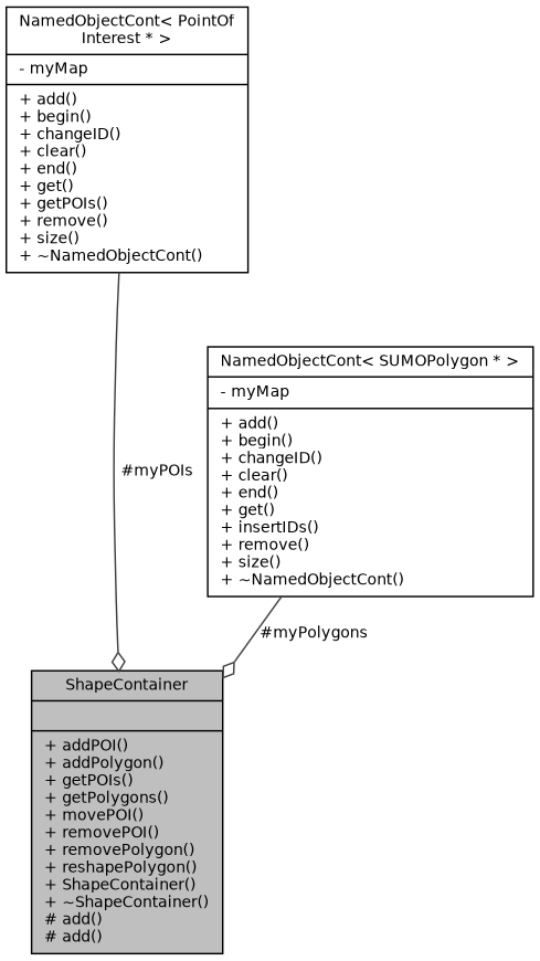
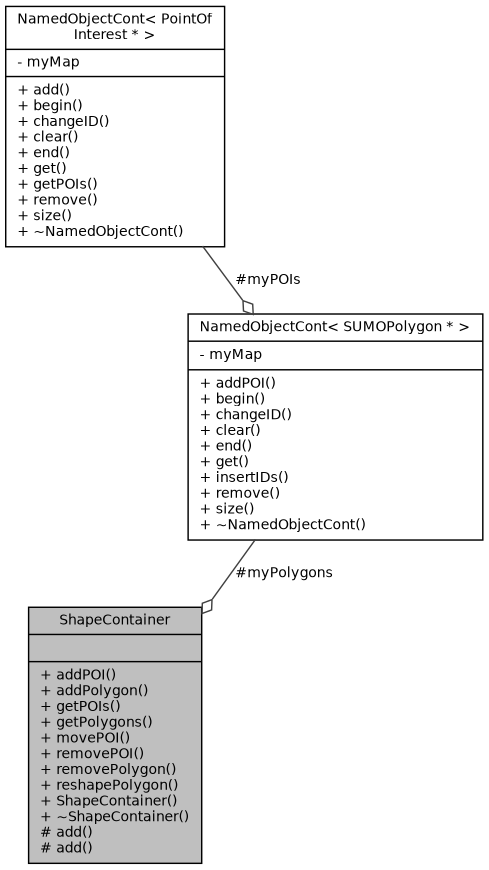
  digraph {
    node [color=black fillcolor=white fontname=Helvetica fontsize=10 shape=record style=filled]
    edge [arrowhead=odiamond color=grey25 fontname=Helvetica fontsize=10 labelfontname=Helvetica labelfontsize=10 style=solid]
    n1 [fillcolor=grey75 fontcolor=black height=0.2 label="{ShapeContainer\n||+ addPOI()\l+ addPolygon()\l+ getPOIs()\l+ getPolygons()\l+ movePOI()\l+ removePOI()\l+ removePolygon()\l+ reshapePolygon()\l+ ShapeContainer()\l+ ~ShapeContainer()\l# add()\l# add()\l}" width=0.4]
    n2 [height=0.2 label="{NamedObjectCont\< PointOf\lInterest * \>\n|- myMap\l|+ add()\l+ begin()\l+ changeID()\l+ clear()\l+ end()\l+ get()\l+ getPOIs()\l+ remove()\l+ size()\l+ ~NamedObjectCont()\l}" width=0.4]
-   n3 [height=0.2 label="{NamedObjectCont\< SUMOPolygon * \>\n|- myMap\l|+ add()\l+ begin()\l+ changeID()\l+ clear()\l+ end()\l+ get()\l+ insertIDs()\l+ remove()\l+ size()\l+ ~NamedObjectCont()\l}" width=0.4]
-   n2 -> n1 [label=" #myPOIs"]
+   n3 [height=0.2 label="{NamedObjectCont\< SUMOPolygon * \>\n|- myMap\l|+ addPOI()\l+ begin()\l+ changeID()\l+ clear()\l+ end()\l+ get()\l+ insertIDs()\l+ remove()\l+ size()\l+ ~NamedObjectCont()\l}" width=0.4]
+   n2 -> n3 [label=" #myPOIs"]
    n3 -> n1 [label=" #myPolygons"]
  }
